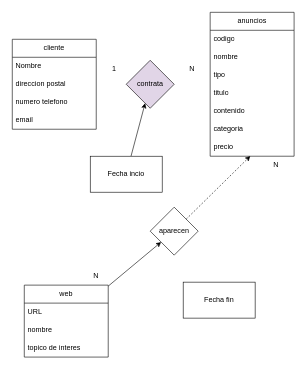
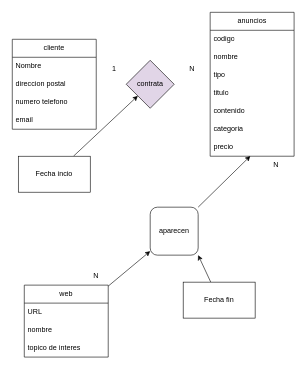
  <mxCell id="0" />
  <mxCell id="1" parent="0" />
  <mxCell id="2" value="cliente" style="swimlane;fontStyle=0;childLayout=stackLayout;horizontal=1;startSize=30;horizontalStack=0;resizeParent=1;resizeParentMax=0;resizeLast=0;collapsible=1;marginBottom=0;whiteSpace=wrap;html=1;" parent="1" vertex="1"><mxGeometry x="20" y="65" width="140" height="150" as="geometry" /></mxCell>
  <mxCell id="3" value="Nombre" style="text;strokeColor=none;fillColor=none;align=left;verticalAlign=middle;spacingLeft=4;spacingRight=4;overflow=hidden;points=[[0,0.5],[1,0.5]];portConstraint=eastwest;rotatable=0;whiteSpace=wrap;html=1;" parent="2" vertex="1"><mxGeometry y="30" width="140" height="30" as="geometry" /></mxCell>
  <mxCell id="4" value="direccion postal" style="text;strokeColor=none;fillColor=none;align=left;verticalAlign=middle;spacingLeft=4;spacingRight=4;overflow=hidden;points=[[0,0.5],[1,0.5]];portConstraint=eastwest;rotatable=0;whiteSpace=wrap;html=1;" parent="2" vertex="1"><mxGeometry y="60" width="140" height="30" as="geometry" /></mxCell>
  <mxCell id="5" value="numero telefono" style="text;strokeColor=none;fillColor=none;align=left;verticalAlign=middle;spacingLeft=4;spacingRight=4;overflow=hidden;points=[[0,0.5],[1,0.5]];portConstraint=eastwest;rotatable=0;whiteSpace=wrap;html=1;" parent="2" vertex="1"><mxGeometry y="90" width="140" height="30" as="geometry" /></mxCell>
  <mxCell id="6" value="email" style="text;strokeColor=none;fillColor=none;align=left;verticalAlign=middle;spacingLeft=4;spacingRight=4;overflow=hidden;points=[[0,0.5],[1,0.5]];portConstraint=eastwest;rotatable=0;whiteSpace=wrap;html=1;" vertex="1" parent="2"><mxGeometry y="120" width="140" height="30" as="geometry" /></mxCell>
  <mxCell id="7" value="anuncios" style="swimlane;fontStyle=0;childLayout=stackLayout;horizontal=1;startSize=30;horizontalStack=0;resizeParent=1;resizeParentMax=0;resizeLast=0;collapsible=1;marginBottom=0;whiteSpace=wrap;html=1;" vertex="1" parent="1"><mxGeometry x="350" y="20" width="140" height="240" as="geometry" /></mxCell>
  <mxCell id="8" value="codigo" style="text;strokeColor=none;fillColor=none;align=left;verticalAlign=middle;spacingLeft=4;spacingRight=4;overflow=hidden;points=[[0,0.5],[1,0.5]];portConstraint=eastwest;rotatable=0;whiteSpace=wrap;html=1;" vertex="1" parent="7"><mxGeometry y="30" width="140" height="30" as="geometry" /></mxCell>
  <mxCell id="9" value="nombre" style="text;strokeColor=none;fillColor=none;align=left;verticalAlign=middle;spacingLeft=4;spacingRight=4;overflow=hidden;points=[[0,0.5],[1,0.5]];portConstraint=eastwest;rotatable=0;whiteSpace=wrap;html=1;" vertex="1" parent="7"><mxGeometry y="60" width="140" height="30" as="geometry" /></mxCell>
  <mxCell id="10" value="tipo" style="text;strokeColor=none;fillColor=none;align=left;verticalAlign=middle;spacingLeft=4;spacingRight=4;overflow=hidden;points=[[0,0.5],[1,0.5]];portConstraint=eastwest;rotatable=0;whiteSpace=wrap;html=1;" vertex="1" parent="7"><mxGeometry y="90" width="140" height="30" as="geometry" /></mxCell>
  <mxCell id="11" value="titulo" style="text;strokeColor=none;fillColor=none;align=left;verticalAlign=middle;spacingLeft=4;spacingRight=4;overflow=hidden;points=[[0,0.5],[1,0.5]];portConstraint=eastwest;rotatable=0;whiteSpace=wrap;html=1;" vertex="1" parent="7"><mxGeometry y="120" width="140" height="30" as="geometry" /></mxCell>
  <mxCell id="12" value="contenido" style="text;strokeColor=none;fillColor=none;align=left;verticalAlign=middle;spacingLeft=4;spacingRight=4;overflow=hidden;points=[[0,0.5],[1,0.5]];portConstraint=eastwest;rotatable=0;whiteSpace=wrap;html=1;" vertex="1" parent="7"><mxGeometry y="150" width="140" height="30" as="geometry" /></mxCell>
  <mxCell id="13" value="categoria" style="text;strokeColor=none;fillColor=none;align=left;verticalAlign=middle;spacingLeft=4;spacingRight=4;overflow=hidden;points=[[0,0.5],[1,0.5]];portConstraint=eastwest;rotatable=0;whiteSpace=wrap;html=1;" vertex="1" parent="7"><mxGeometry y="180" width="140" height="30" as="geometry" /></mxCell>
  <mxCell id="14" value="precio" style="text;strokeColor=none;fillColor=none;align=left;verticalAlign=middle;spacingLeft=4;spacingRight=4;overflow=hidden;points=[[0,0.5],[1,0.5]];portConstraint=eastwest;rotatable=0;whiteSpace=wrap;html=1;" vertex="1" parent="7"><mxGeometry y="210" width="140" height="30" as="geometry" /></mxCell>
  <mxCell id="15" style="edgeStyle=none;html=1;" edge="1" parent="1" source="16" target="21"><mxGeometry relative="1" as="geometry" /></mxCell>
  <mxCell id="16" value="web" style="swimlane;fontStyle=0;childLayout=stackLayout;horizontal=1;startSize=30;horizontalStack=0;resizeParent=1;resizeParentMax=0;resizeLast=0;collapsible=1;marginBottom=0;whiteSpace=wrap;html=1;" vertex="1" parent="1"><mxGeometry x="40" y="475" width="140" height="120" as="geometry" /></mxCell>
  <mxCell id="17" value="URL" style="text;strokeColor=none;fillColor=none;align=left;verticalAlign=middle;spacingLeft=4;spacingRight=4;overflow=hidden;points=[[0,0.5],[1,0.5]];portConstraint=eastwest;rotatable=0;whiteSpace=wrap;html=1;" vertex="1" parent="16"><mxGeometry y="30" width="140" height="30" as="geometry" /></mxCell>
  <mxCell id="18" value="nombre" style="text;strokeColor=none;fillColor=none;align=left;verticalAlign=middle;spacingLeft=4;spacingRight=4;overflow=hidden;points=[[0,0.5],[1,0.5]];portConstraint=eastwest;rotatable=0;whiteSpace=wrap;html=1;" vertex="1" parent="16"><mxGeometry y="60" width="140" height="30" as="geometry" /></mxCell>
  <mxCell id="19" value="topico de interes" style="text;strokeColor=none;fillColor=none;align=left;verticalAlign=middle;spacingLeft=4;spacingRight=4;overflow=hidden;points=[[0,0.5],[1,0.5]];portConstraint=eastwest;rotatable=0;whiteSpace=wrap;html=1;" vertex="1" parent="16"><mxGeometry y="90" width="140" height="30" as="geometry" /></mxCell>
  <mxCell id="20" value="contrata" style="rhombus;whiteSpace=wrap;html=1;fillColor=#e1d5e7;" vertex="1" parent="1"><mxGeometry x="210" y="100" width="80" height="80" as="geometry" /></mxCell>
- <mxCell id="21" value="aparecen" style="rhombus;whiteSpace=wrap;html=1;" vertex="1" parent="1"><mxGeometry x="250" y="345" width="80" height="80" as="geometry" /></mxCell>
- <mxCell id="22" style="edgeStyle=none;html=1;exitX=1;exitY=0;exitDx=0;exitDy=0;entryX=0.478;entryY=0.992;entryDx=0;entryDy=0;entryPerimeter=0;dashed=1;" edge="1" parent="1" source="21" target="14"><mxGeometry relative="1" as="geometry" /></mxCell>
+ <mxCell id="21" value="aparecen" style="whiteSpace=wrap;html=1;rounded=1;" vertex="1" parent="1"><mxGeometry x="250" y="345" width="80" height="80" as="geometry" /></mxCell>
+ <mxCell id="22" style="edgeStyle=none;html=1;exitX=1;exitY=0;exitDx=0;exitDy=0;entryX=0.478;entryY=0.992;entryDx=0;entryDy=0;entryPerimeter=0;" edge="1" parent="1" source="21" target="14"><mxGeometry relative="1" as="geometry" /></mxCell>
  <mxCell id="23" style="edgeStyle=none;html=1;" edge="1" parent="1" source="24" target="20"><mxGeometry relative="1" as="geometry" /></mxCell>
- <mxCell id="24" value="Fecha incio" style="rounded=0;whiteSpace=wrap;html=1;" vertex="1" parent="1"><mxGeometry x="150" y="260" width="120" height="60" as="geometry" /></mxCell>
+ <mxCell id="24" value="Fecha incio" style="rounded=0;whiteSpace=wrap;html=1;" vertex="1" parent="1"><mxGeometry x="30" y="260" width="120" height="60" as="geometry" /></mxCell>
+ <mxCell id="25" style="edgeStyle=none;html=1;entryX=1;entryY=1;entryDx=0;entryDy=0;" edge="1" parent="1" source="26" target="21"><mxGeometry relative="1" as="geometry" /></mxCell>
  <mxCell id="26" value="Fecha fin" style="rounded=0;whiteSpace=wrap;html=1;" vertex="1" parent="1"><mxGeometry x="305" y="470" width="120" height="60" as="geometry" /></mxCell>
  <mxCell id="27" value="N" style="text;html=1;align=center;verticalAlign=middle;whiteSpace=wrap;rounded=0;" vertex="1" parent="1"><mxGeometry x="130" y="445" width="60" height="30" as="geometry" /></mxCell>
  <mxCell id="28" value="N" style="text;html=1;align=center;verticalAlign=middle;whiteSpace=wrap;rounded=0;" vertex="1" parent="1"><mxGeometry x="430" y="260" width="60" height="30" as="geometry" /></mxCell>
  <mxCell id="29" value="N" style="text;html=1;align=center;verticalAlign=middle;whiteSpace=wrap;rounded=0;" vertex="1" parent="1"><mxGeometry x="290" y="100" width="60" height="30" as="geometry" /></mxCell>
  <mxCell id="30" value="1" style="text;html=1;align=center;verticalAlign=middle;whiteSpace=wrap;rounded=0;" vertex="1" parent="1"><mxGeometry x="160" y="100" width="60" height="30" as="geometry" /></mxCell>
